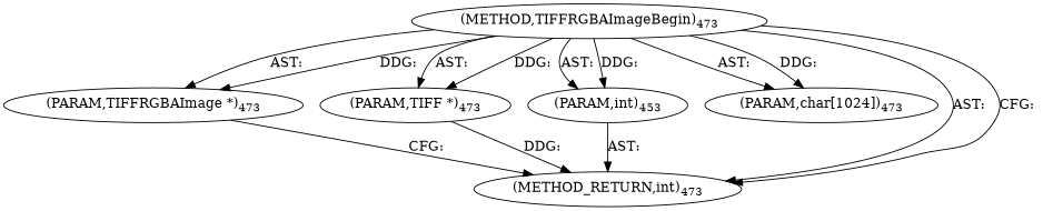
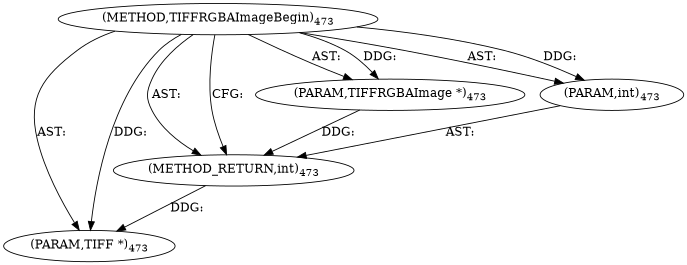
  digraph {
    n1 [label=<(METHOD,TIFFRGBAImageBegin)<SUB>473</SUB>>]
    n2 [label=<(PARAM,TIFFRGBAImage *)<SUB>473</SUB>>]
    n3 [label=<(PARAM,TIFF *)<SUB>473</SUB>>]
-   n4 [label=<(PARAM,int)<SUB>453</SUB>>]
-   n5 [label=<(PARAM,char[1024])<SUB>473</SUB>>]
+   n4 [label=<(PARAM,int)<SUB>473</SUB>>]
    n6 [label=<(METHOD_RETURN,int)<SUB>473</SUB>>]
    n1 -> n2 [label="AST: "]
    n1 -> n2 [label="DDG: "]
    n1 -> n3 [label="AST: "]
    n1 -> n3 [label="DDG: "]
    n1 -> n4 [label="AST: "]
    n1 -> n4 [label="DDG: "]
-   n1 -> n5 [label="AST: "]
-   n1 -> n5 [label="DDG: "]
    n1 -> n6 [label="AST: "]
    n1 -> n6 [label="CFG: "]
-   n2 -> n6 [label="CFG: "]
-   n3 -> n6 [label="DDG: "]
+   n2 -> n6 [label="DDG: "]
+   n6 -> n3 [label="DDG: "]
    n4 -> n6 [label="AST: "]
  }
